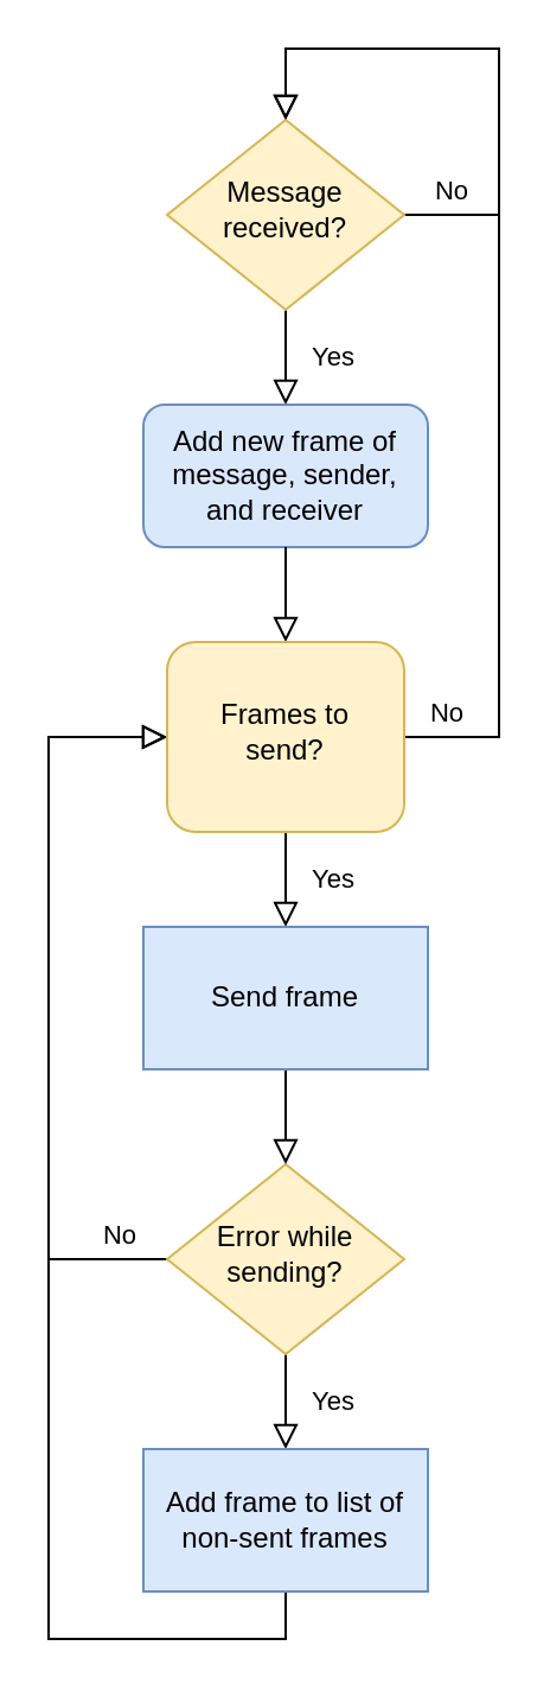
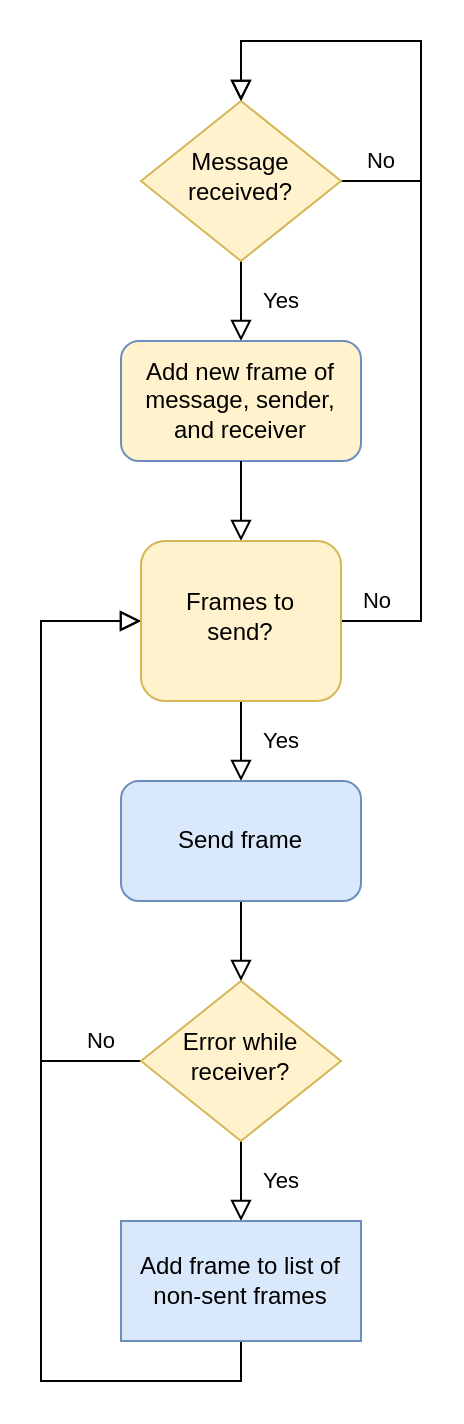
  <mxCell id="0" />
  <mxCell id="1" parent="0" />
  <mxCell id="2" value="Yes" style="rounded=0;html=1;jettySize=auto;orthogonalLoop=1;fontSize=11;endArrow=block;endFill=0;endSize=8;strokeWidth=1;shadow=0;labelBackgroundColor=none;edgeStyle=orthogonalEdgeStyle;entryX=0.5;entryY=0;entryDx=0;entryDy=0;" parent="1" source="4" target="6" edge="1"><mxGeometry y="20" relative="1" as="geometry"><mxPoint as="offset" /><mxPoint x="120" y="160" as="targetPoint" /></mxGeometry></mxCell>
  <mxCell id="3" value="No" style="edgeStyle=orthogonalEdgeStyle;rounded=0;html=1;jettySize=auto;orthogonalLoop=1;fontSize=11;endArrow=block;endFill=0;endSize=8;strokeWidth=1;shadow=0;labelBackgroundColor=none;entryX=0.5;entryY=0;entryDx=0;entryDy=0;" parent="1" source="4" target="4" edge="1"><mxGeometry x="-0.826" y="10" relative="1" as="geometry"><mxPoint as="offset" /><mxPoint x="220" y="90" as="targetPoint" /><Array as="points"><mxPoint x="210" y="90" /><mxPoint x="210" y="20" /><mxPoint x="120" y="20" /></Array></mxGeometry></mxCell>
  <mxCell id="4" value="&lt;div&gt;Message&lt;/div&gt;&lt;div&gt;received?&lt;br&gt;&lt;/div&gt;" style="rhombus;whiteSpace=wrap;html=1;shadow=0;fontFamily=Helvetica;fontSize=12;align=center;strokeWidth=1;spacing=6;spacingTop=-4;fillColor=#fff2cc;strokeColor=#d6b656;" parent="1" vertex="1"><mxGeometry x="70" y="50" width="100" height="80" as="geometry" /></mxCell>
  <mxCell id="5" value="&lt;div&gt;Yes&lt;/div&gt;" style="edgeStyle=orthogonalEdgeStyle;rounded=0;orthogonalLoop=1;jettySize=auto;html=1;exitX=0.5;exitY=1;exitDx=0;exitDy=0;entryX=0.5;entryY=0;entryDx=0;entryDy=0;endArrow=block;endFill=0;endSize=8;" edge="1" parent="1" source="14" target="16"><mxGeometry y="20" relative="1" as="geometry"><mxPoint x="120" y="330" as="sourcePoint" /><mxPoint as="offset" /></mxGeometry></mxCell>
- <mxCell id="6" value="Add new frame of message, sender, and receiver" style="rounded=1;whiteSpace=wrap;html=1;fillColor=#dae8fc;strokeColor=#6c8ebf;" vertex="1" parent="1"><mxGeometry x="60" y="170" width="120" height="60" as="geometry" /></mxCell>
+ <mxCell id="6" value="Add new frame of message, sender, and receiver" style="rounded=1;whiteSpace=wrap;html=1;fillColor=#fff2cc;strokeColor=#6c8ebf;" vertex="1" parent="1"><mxGeometry x="60" y="170" width="120" height="60" as="geometry" /></mxCell>
  <mxCell id="7" value="" style="rounded=0;html=1;jettySize=auto;orthogonalLoop=1;fontSize=11;endArrow=block;endFill=0;endSize=8;strokeWidth=1;shadow=0;labelBackgroundColor=none;edgeStyle=orthogonalEdgeStyle;exitX=0.5;exitY=1;exitDx=0;exitDy=0;entryX=0.5;entryY=0;entryDx=0;entryDy=0;" edge="1" parent="1" source="6" target="14"><mxGeometry relative="1" as="geometry"><mxPoint x="120" y="270" as="sourcePoint" /><mxPoint x="120" y="270" as="targetPoint" /><Array as="points"><mxPoint x="120" y="250" /></Array></mxGeometry></mxCell>
  <mxCell id="8" value="No" style="edgeStyle=orthogonalEdgeStyle;rounded=0;orthogonalLoop=1;jettySize=auto;html=1;exitX=1;exitY=0.5;exitDx=0;exitDy=0;endArrow=block;endFill=0;endSize=8;entryX=0.5;entryY=0;entryDx=0;entryDy=0;" edge="1" parent="1" source="14" target="4"><mxGeometry x="-0.92" y="10" relative="1" as="geometry"><mxPoint x="120" y="20" as="targetPoint" /><Array as="points"><mxPoint x="210" y="310" /><mxPoint x="210" y="20" /><mxPoint x="120" y="20" /></Array><mxPoint as="offset" /></mxGeometry></mxCell>
  <mxCell id="9" value="Yes" style="edgeStyle=orthogonalEdgeStyle;rounded=0;orthogonalLoop=1;jettySize=auto;html=1;exitX=0.5;exitY=1;exitDx=0;exitDy=0;entryX=0.5;entryY=0;entryDx=0;entryDy=0;endArrow=block;endFill=0;endSize=8;" edge="1" parent="1" source="11" target="13"><mxGeometry y="20" relative="1" as="geometry"><mxPoint as="offset" /></mxGeometry></mxCell>
  <mxCell id="10" value="No" style="edgeStyle=orthogonalEdgeStyle;rounded=0;orthogonalLoop=1;jettySize=auto;html=1;exitX=0;exitY=0.5;exitDx=0;exitDy=0;entryX=0;entryY=0.5;entryDx=0;entryDy=0;endArrow=block;endFill=0;endSize=8;" edge="1" parent="1" source="11" target="14"><mxGeometry x="-0.875" y="-10" relative="1" as="geometry"><Array as="points"><mxPoint x="20" y="530" /><mxPoint x="20" y="310" /></Array><mxPoint as="offset" /></mxGeometry></mxCell>
- <mxCell id="11" value="Error while sending?" style="rhombus;whiteSpace=wrap;html=1;shadow=0;fontFamily=Helvetica;fontSize=12;align=center;strokeWidth=1;spacing=6;spacingTop=-4;fillColor=#fff2cc;strokeColor=#d6b656;" vertex="1" parent="1"><mxGeometry x="70" y="490" width="100" height="80" as="geometry" /></mxCell>
+ <mxCell id="11" value="Error while receiver?" style="rhombus;whiteSpace=wrap;html=1;shadow=0;fontFamily=Helvetica;fontSize=12;align=center;strokeWidth=1;spacing=6;spacingTop=-4;fillColor=#fff2cc;strokeColor=#d6b656;" vertex="1" parent="1"><mxGeometry x="70" y="490" width="100" height="80" as="geometry" /></mxCell>
  <mxCell id="12" style="edgeStyle=orthogonalEdgeStyle;rounded=0;orthogonalLoop=1;jettySize=auto;html=1;exitX=0.5;exitY=1;exitDx=0;exitDy=0;endArrow=block;endFill=0;endSize=8;entryX=0;entryY=0.5;entryDx=0;entryDy=0;" edge="1" parent="1" source="13" target="14"><mxGeometry relative="1" as="geometry"><mxPoint x="20" y="370" as="targetPoint" /><Array as="points"><mxPoint x="120" y="690" /><mxPoint x="20" y="690" /><mxPoint x="20" y="310" /></Array></mxGeometry></mxCell>
  <mxCell id="13" value="Add frame to list of non-sent frames" style="whiteSpace=wrap;html=1;fillColor=#dae8fc;strokeColor=#6c8ebf;rounded=0;" vertex="1" parent="1"><mxGeometry x="60" y="610" width="120" height="60" as="geometry" /></mxCell>
  <mxCell id="14" value="&lt;div&gt;Frames to&lt;/div&gt;&lt;div&gt;send?&lt;/div&gt;" style="whiteSpace=wrap;html=1;shadow=0;fontFamily=Helvetica;fontSize=12;align=center;strokeWidth=1;spacing=6;spacingTop=-4;fillColor=#fff2cc;strokeColor=#d6b656;rounded=1;" vertex="1" parent="1"><mxGeometry x="70" y="270" width="100" height="80" as="geometry" /></mxCell>
  <mxCell id="15" style="edgeStyle=orthogonalEdgeStyle;rounded=0;orthogonalLoop=1;jettySize=auto;html=1;exitX=0.5;exitY=1;exitDx=0;exitDy=0;entryX=0.5;entryY=0;entryDx=0;entryDy=0;endArrow=block;endFill=0;endSize=8;" edge="1" parent="1" source="16" target="11"><mxGeometry relative="1" as="geometry" /></mxCell>
- <mxCell id="16" value="Send frame" style="whiteSpace=wrap;html=1;fillColor=#dae8fc;strokeColor=#6c8ebf;rounded=0;" vertex="1" parent="1"><mxGeometry x="60" y="390" width="120" height="60" as="geometry" /></mxCell>
+ <mxCell id="16" value="Send frame" style="rounded=1;whiteSpace=wrap;html=1;fillColor=#dae8fc;strokeColor=#6c8ebf;" vertex="1" parent="1"><mxGeometry x="60" y="390" width="120" height="60" as="geometry" /></mxCell>
